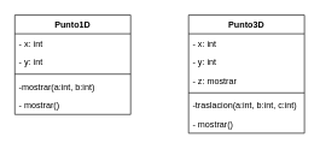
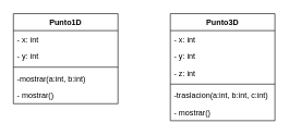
  <mxCell id="0" />
  <mxCell id="1" parent="0" />
  <mxCell id="2" value="Punto1D" style="swimlane;fontStyle=1;align=center;verticalAlign=top;childLayout=stackLayout;horizontal=1;startSize=26;horizontalStack=0;resizeParent=1;resizeParentMax=0;resizeLast=0;collapsible=1;marginBottom=0;" vertex="1" parent="1"><mxGeometry x="20" y="20" width="160" height="138" as="geometry" /></mxCell>
  <mxCell id="3" value="- x: int" style="text;strokeColor=none;fillColor=none;align=left;verticalAlign=top;spacingLeft=4;spacingRight=4;overflow=hidden;rotatable=0;points=[[0,0.5],[1,0.5]];portConstraint=eastwest;" vertex="1" parent="2"><mxGeometry y="26" width="160" height="26" as="geometry" /></mxCell>
  <mxCell id="4" value="- y: int" style="text;strokeColor=none;fillColor=none;align=left;verticalAlign=top;spacingLeft=4;spacingRight=4;overflow=hidden;rotatable=0;points=[[0,0.5],[1,0.5]];portConstraint=eastwest;" vertex="1" parent="2"><mxGeometry y="52" width="160" height="26" as="geometry" /></mxCell>
  <mxCell id="5" value="" style="line;strokeWidth=1;fillColor=none;align=left;verticalAlign=middle;spacingTop=-1;spacingLeft=3;spacingRight=3;rotatable=0;labelPosition=right;points=[];portConstraint=eastwest;" vertex="1" parent="2"><mxGeometry y="78" width="160" height="8" as="geometry" /></mxCell>
  <mxCell id="6" value="-mostrar(a:int, b:int)" style="text;strokeColor=none;fillColor=none;align=left;verticalAlign=top;spacingLeft=4;spacingRight=4;overflow=hidden;rotatable=0;points=[[0,0.5],[1,0.5]];portConstraint=eastwest;" vertex="1" parent="2"><mxGeometry y="86" width="160" height="26" as="geometry" /></mxCell>
  <mxCell id="7" value="- mostrar()" style="text;strokeColor=none;fillColor=none;align=left;verticalAlign=top;spacingLeft=4;spacingRight=4;overflow=hidden;rotatable=0;points=[[0,0.5],[1,0.5]];portConstraint=eastwest;" vertex="1" parent="2"><mxGeometry y="112" width="160" height="26" as="geometry" /></mxCell>
  <mxCell id="8" value="Punto3D" style="swimlane;fontStyle=1;align=center;verticalAlign=top;childLayout=stackLayout;horizontal=1;startSize=26;horizontalStack=0;resizeParent=1;resizeParentMax=0;resizeLast=0;collapsible=1;marginBottom=0;" vertex="1" parent="1"><mxGeometry x="260" y="20" width="160" height="164" as="geometry" /></mxCell>
  <mxCell id="9" value="- x: int" style="text;strokeColor=none;fillColor=none;align=left;verticalAlign=top;spacingLeft=4;spacingRight=4;overflow=hidden;rotatable=0;points=[[0,0.5],[1,0.5]];portConstraint=eastwest;" vertex="1" parent="8"><mxGeometry y="26" width="160" height="26" as="geometry" /></mxCell>
  <mxCell id="10" value="- y: int" style="text;strokeColor=none;fillColor=none;align=left;verticalAlign=top;spacingLeft=4;spacingRight=4;overflow=hidden;rotatable=0;points=[[0,0.5],[1,0.5]];portConstraint=eastwest;" vertex="1" parent="8"><mxGeometry y="52" width="160" height="26" as="geometry" /></mxCell>
- <mxCell id="11" value="- z: mostrar" style="text;strokeColor=none;fillColor=none;align=left;verticalAlign=top;spacingLeft=4;spacingRight=4;overflow=hidden;rotatable=0;points=[[0,0.5],[1,0.5]];portConstraint=eastwest;" vertex="1" parent="8"><mxGeometry y="78" width="160" height="26" as="geometry" /></mxCell>
+ <mxCell id="11" value="- z: int" style="text;strokeColor=none;fillColor=none;align=left;verticalAlign=top;spacingLeft=4;spacingRight=4;overflow=hidden;rotatable=0;points=[[0,0.5],[1,0.5]];portConstraint=eastwest;" vertex="1" parent="8"><mxGeometry y="78" width="160" height="26" as="geometry" /></mxCell>
  <mxCell id="12" value="" style="line;strokeWidth=1;fillColor=none;align=left;verticalAlign=middle;spacingTop=-1;spacingLeft=3;spacingRight=3;rotatable=0;labelPosition=right;points=[];portConstraint=eastwest;" vertex="1" parent="8"><mxGeometry y="104" width="160" height="8" as="geometry" /></mxCell>
  <mxCell id="13" value="-traslacion(a:int, b:int, c:int)" style="text;strokeColor=none;fillColor=none;align=left;verticalAlign=top;spacingLeft=4;spacingRight=4;overflow=hidden;rotatable=0;points=[[0,0.5],[1,0.5]];portConstraint=eastwest;" vertex="1" parent="8"><mxGeometry y="112" width="160" height="26" as="geometry" /></mxCell>
  <mxCell id="14" value="- mostrar()" style="text;strokeColor=none;fillColor=none;align=left;verticalAlign=top;spacingLeft=4;spacingRight=4;overflow=hidden;rotatable=0;points=[[0,0.5],[1,0.5]];portConstraint=eastwest;" vertex="1" parent="8"><mxGeometry y="138" width="160" height="26" as="geometry" /></mxCell>
